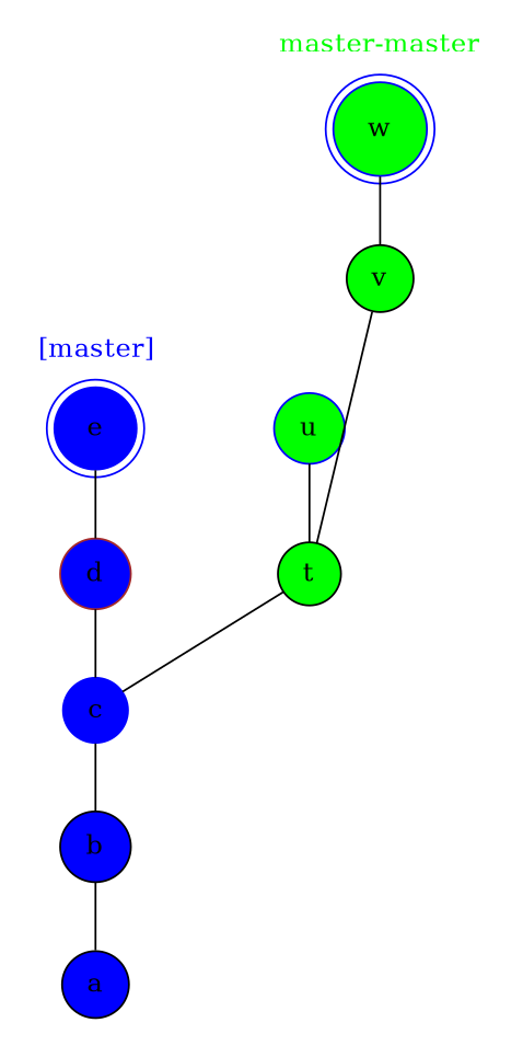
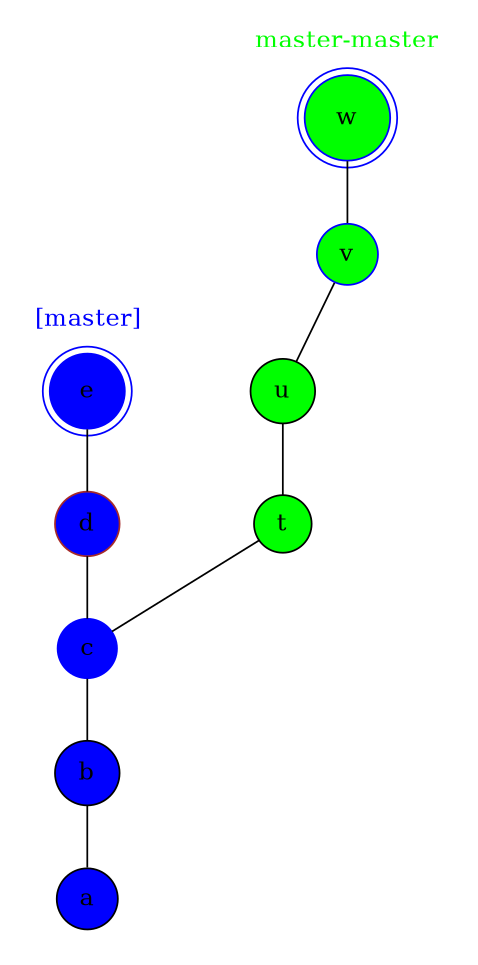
  digraph {
    nodesep=1.0
    rankdir=BT
    splines=false
    node [color=black fillcolor=blue shape=circle style=filled]
    edge [dir=none weight=50]
    t [fillcolor=green width=0.2]
-   u [color=blue fillcolor=green width=0.2]
-   v [fillcolor=green width=0.2]
+   u [fillcolor=green width=0.2]
+   v [color=blue fillcolor=green width=0.2]
    w [color=blue fillcolor=green shape=doublecircle width=0.2]
    a [width=0.2]
    b [width=0.2]
    c [color=blue width=0.2]
    d [color=brown width=0.2]
    e [color=blue shape=doublecircle width=0.2]
    subgraph cluster_1 {
      color=white
      fontcolor=green
      label="master-master"
      labelloc=b
      t
      u
      v
      w
    }
    subgraph cluster_2 {
      color=white
      fontcolor=blue
      label="[master]"
      labelloc=b
      a
      b
      c
      d
      e
    }
    t -> u
-   t -> v
+   u -> v
    v -> w
    a -> b [weight=""]
    b -> c [weight=""]
    c -> t [weight=""]
    c -> d
    d -> e
  }
